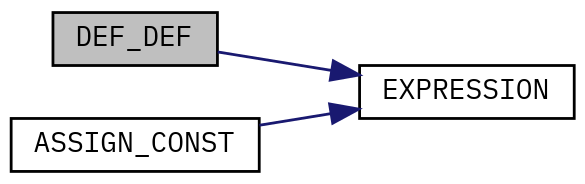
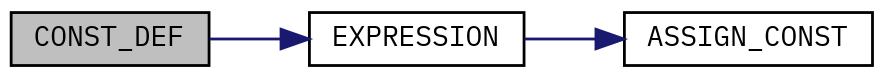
  digraph {
    fontname="IBM Plex Mono"
    rankdir=LR
    node [color=black fillcolor=white fontname="IBM Plex Mono" fontsize=10 shape=record style=filled]
    edge [color=midnightblue fontname="IBM Plex Mono" fontsize=10 labelfontname=Helvetica labelfontsize=10 style=solid]
-   n1 [fillcolor=grey75 fontcolor=black height=0.2 label=DEF_DEF width=0.4]
+   n1 [fillcolor=grey75 fontcolor=black height=0.2 label=CONST_DEF width=0.4]
    n2 [height=0.2 label=EXPRESSION width=0.4]
    n3 [height=0.2 label=ASSIGN_CONST width=0.4]
    n1 -> n2
-   n3 -> n2
+   n2 -> n3
  }
